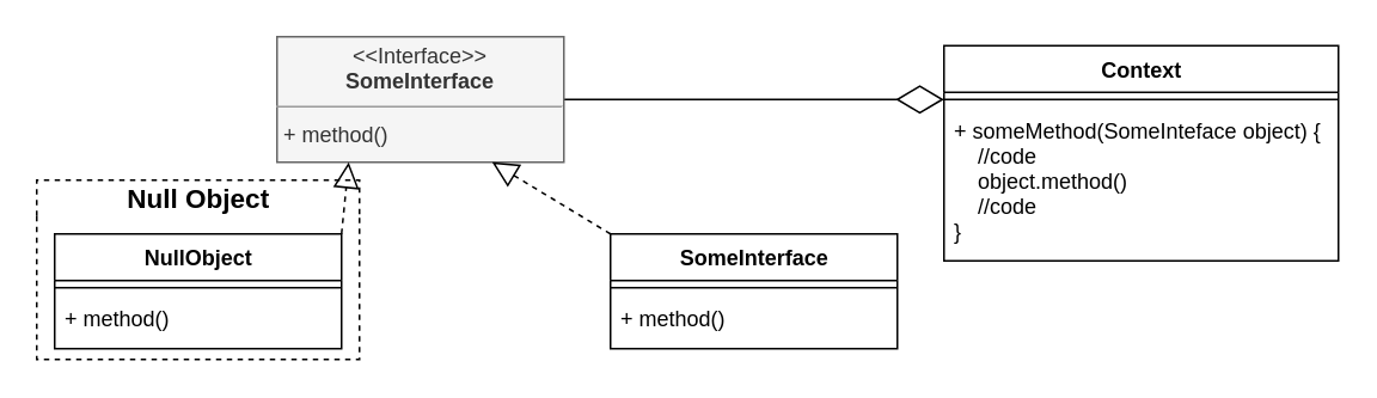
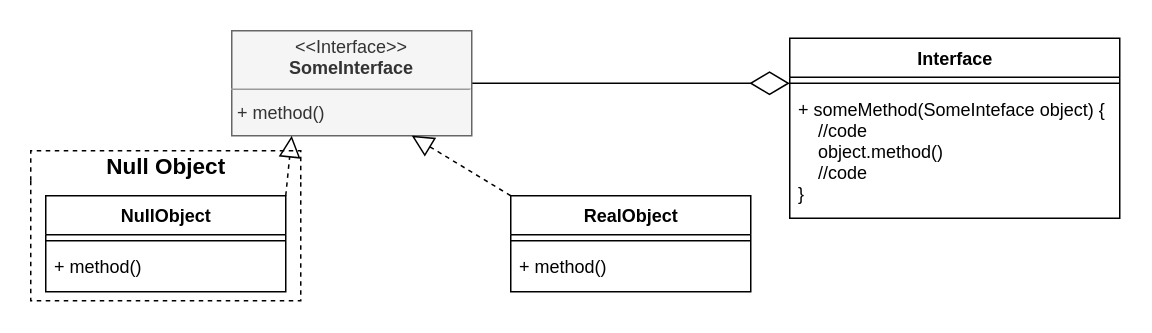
  <mxCell id="0" />
  <mxCell id="1" parent="0" />
  <mxCell id="2" value="Null Object" style="swimlane;html=1;horizontal=1;startSize=20;fillColor=none;strokeColor=#000000;rounded=0;comic=0;fontSize=15;dashed=1;swimlaneLine=0;shadow=0;glass=0;perimeterSpacing=0;labelBackgroundColor=none;collapsible=0;" vertex="1" parent="1"><mxGeometry x="20" y="100" width="180" height="100" as="geometry"><mxRectangle x="50" y="70" width="100" height="20" as="alternateBounds" /></mxGeometry></mxCell>
  <mxCell id="3" value="NullObject" style="swimlane;fontStyle=1;align=center;verticalAlign=top;childLayout=stackLayout;horizontal=1;startSize=26;horizontalStack=0;resizeParent=1;resizeParentMax=0;resizeLast=0;collapsible=0;marginBottom=0;rounded=0;shadow=0;glass=0;comic=0;strokeWidth=1;fontSize=12;labelBackgroundColor=none;fillColor=#ffffff;html=1;" vertex="1" parent="2"><mxGeometry x="10.0" y="30" width="160" height="64" as="geometry" /></mxCell>
  <mxCell id="4" value="" style="line;strokeWidth=1;fillColor=none;align=left;verticalAlign=middle;spacingTop=-1;spacingLeft=3;spacingRight=3;rotatable=0;labelPosition=right;points=[];portConstraint=eastwest;" vertex="1" parent="3"><mxGeometry y="26" width="160" height="8" as="geometry" /></mxCell>
  <mxCell id="5" value="+ method()" style="text;strokeColor=none;fillColor=none;align=left;verticalAlign=top;spacingLeft=4;spacingRight=4;overflow=hidden;rotatable=0;points=[[0,0.5],[1,0.5]];portConstraint=eastwest;" vertex="1" parent="3"><mxGeometry y="34" width="160" height="30" as="geometry" /></mxCell>
  <mxCell id="6" value="" style="endArrow=diamondThin;endFill=0;endSize=24;html=1;strokeColor=#000000;exitX=1;exitY=0.5;exitDx=0;exitDy=0;entryX=0;entryY=0.25;entryDx=0;entryDy=0;" edge="1" parent="1" source="7" target="13"><mxGeometry width="160" relative="1" as="geometry"><mxPoint x="340" y="-6790" as="sourcePoint" /><mxPoint x="450" y="-6650" as="targetPoint" /></mxGeometry></mxCell>
  <mxCell id="7" value="&lt;p style=&quot;margin: 4px 0px 0px ; text-align: center ; line-height: 120%&quot;&gt;&lt;span&gt;&amp;lt;&amp;lt;Interface&amp;gt;&amp;gt;&lt;/span&gt;&lt;br&gt;&lt;b&gt;SomeInterface&lt;/b&gt;&lt;/p&gt;&lt;hr size=&quot;1&quot;&gt;&lt;p style=&quot;margin: 0px 0px 0px 4px ; line-height: 160%&quot;&gt;+ method()&lt;br&gt;&lt;/p&gt;" style="verticalAlign=top;align=left;overflow=fill;fontSize=12;fontFamily=Helvetica;html=1;rounded=0;shadow=0;glass=0;comic=0;labelBackgroundColor=none;labelBorderColor=none;imageAspect=1;noLabel=0;portConstraintRotation=0;snapToPoint=0;container=1;dropTarget=1;collapsible=0;autosize=0;spacingLeft=0;spacingRight=0;fontStyle=0;fillColor=#f5f5f5;strokeColor=#666666;fontColor=#333333;" vertex="1" parent="1"><mxGeometry x="154" y="20" width="160" height="70" as="geometry" /></mxCell>
  <mxCell id="8" value="" style="endArrow=block;dashed=1;endFill=0;endSize=12;html=1;strokeColor=#000000;entryX=0.25;entryY=1;entryDx=0;entryDy=0;exitX=1;exitY=0;exitDx=0;exitDy=0;" edge="1" parent="1" source="3" target="7"><mxGeometry width="160" relative="1" as="geometry"><mxPoint x="396" y="-6490" as="sourcePoint" /><mxPoint x="556" y="-6490" as="targetPoint" /></mxGeometry></mxCell>
  <mxCell id="9" value="" style="endArrow=block;dashed=1;endFill=0;endSize=12;html=1;strokeColor=#000000;exitX=0;exitY=0;exitDx=0;exitDy=0;entryX=0.75;entryY=1;entryDx=0;entryDy=0;" edge="1" parent="1" source="10" target="7"><mxGeometry width="160" relative="1" as="geometry"><mxPoint x="396" y="-6490" as="sourcePoint" /><mxPoint x="556" y="-6490" as="targetPoint" /></mxGeometry></mxCell>
- <mxCell id="10" value="SomeInterface" style="swimlane;fontStyle=1;align=center;verticalAlign=top;childLayout=stackLayout;horizontal=1;startSize=26;horizontalStack=0;resizeParent=1;resizeParentMax=0;resizeLast=0;collapsible=0;marginBottom=0;rounded=0;shadow=0;glass=0;comic=0;strokeWidth=1;fontSize=12;labelBackgroundColor=none;fillColor=#ffffff;html=1;" vertex="1" parent="1"><mxGeometry x="340" y="130" width="160" height="64" as="geometry" /></mxCell>
+ <mxCell id="10" value="RealObject" style="swimlane;fontStyle=1;align=center;verticalAlign=top;childLayout=stackLayout;horizontal=1;startSize=26;horizontalStack=0;resizeParent=1;resizeParentMax=0;resizeLast=0;collapsible=0;marginBottom=0;rounded=0;shadow=0;glass=0;comic=0;strokeWidth=1;fontSize=12;labelBackgroundColor=none;fillColor=#ffffff;html=1;" vertex="1" parent="1"><mxGeometry x="340" y="130" width="160" height="64" as="geometry" /></mxCell>
  <mxCell id="11" value="" style="line;strokeWidth=1;fillColor=none;align=left;verticalAlign=middle;spacingTop=-1;spacingLeft=3;spacingRight=3;rotatable=0;labelPosition=right;points=[];portConstraint=eastwest;" vertex="1" parent="10"><mxGeometry y="26" width="160" height="8" as="geometry" /></mxCell>
  <mxCell id="12" value="+ method()" style="text;strokeColor=none;fillColor=none;align=left;verticalAlign=top;spacingLeft=4;spacingRight=4;overflow=hidden;rotatable=0;points=[[0,0.5],[1,0.5]];portConstraint=eastwest;" vertex="1" parent="10"><mxGeometry y="34" width="160" height="30" as="geometry" /></mxCell>
- <mxCell id="13" value="Context" style="swimlane;fontStyle=1;align=center;verticalAlign=top;childLayout=stackLayout;horizontal=1;startSize=26;horizontalStack=0;resizeParent=1;resizeParentMax=0;resizeLast=0;collapsible=0;marginBottom=0;rounded=0;shadow=0;glass=0;comic=0;strokeWidth=1;fontSize=12;labelBackgroundColor=none;fillColor=#ffffff;html=1;" vertex="1" parent="1"><mxGeometry x="526" y="25" width="220" height="120" as="geometry" /></mxCell>
+ <mxCell id="13" value="Interface" style="swimlane;fontStyle=1;align=center;verticalAlign=top;childLayout=stackLayout;horizontal=1;startSize=26;horizontalStack=0;resizeParent=1;resizeParentMax=0;resizeLast=0;collapsible=0;marginBottom=0;rounded=0;shadow=0;glass=0;comic=0;strokeWidth=1;fontSize=12;labelBackgroundColor=none;fillColor=#ffffff;html=1;" vertex="1" parent="1"><mxGeometry x="526" y="25" width="220" height="120" as="geometry" /></mxCell>
  <mxCell id="14" value="" style="line;strokeWidth=1;fillColor=none;align=left;verticalAlign=middle;spacingTop=-1;spacingLeft=3;spacingRight=3;rotatable=0;labelPosition=right;points=[];portConstraint=eastwest;" vertex="1" parent="13"><mxGeometry y="26" width="220" height="8" as="geometry" /></mxCell>
  <mxCell id="15" value="+ someMethod(SomeInteface object) {&#10;    //code&#10;    object.method()&#10;    //code&#10;}" style="text;strokeColor=none;fillColor=none;align=left;verticalAlign=top;spacingLeft=4;spacingRight=4;overflow=hidden;rotatable=0;points=[[0,0.5],[1,0.5]];portConstraint=eastwest;" vertex="1" parent="13"><mxGeometry y="34" width="220" height="86" as="geometry" /></mxCell>
